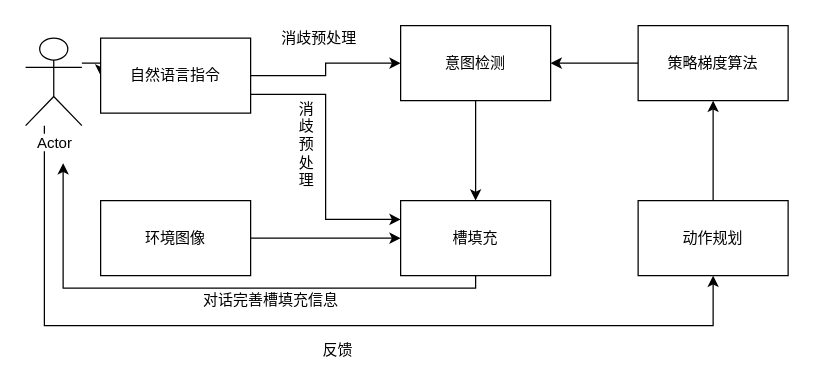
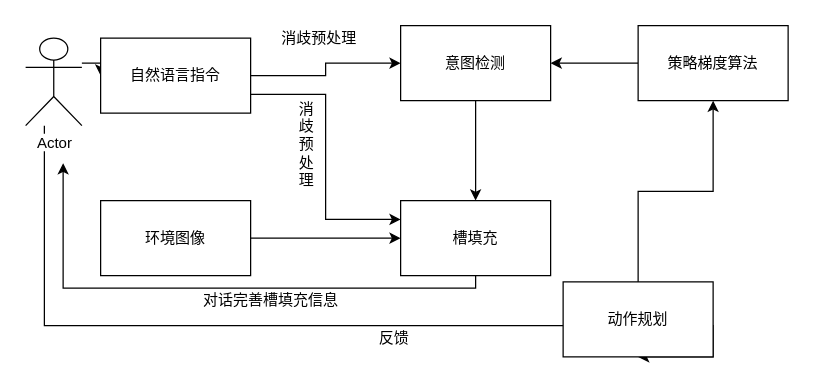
  <mxCell id="0" />
  <mxCell id="1" parent="0" />
  <mxCell id="2" value="" style="edgeStyle=orthogonalEdgeStyle;rounded=0;orthogonalLoop=1;jettySize=auto;html=1;entryX=0;entryY=0.5;entryDx=0;entryDy=0;" edge="1" parent="1" source="4" target="7"><mxGeometry relative="1" as="geometry"><Array as="points"><mxPoint x="50" y="50" /><mxPoint x="50" y="50" /></Array></mxGeometry></mxCell>
  <mxCell id="3" style="edgeStyle=orthogonalEdgeStyle;rounded=0;orthogonalLoop=1;jettySize=auto;html=1;entryX=0.5;entryY=1;entryDx=0;entryDy=0;" edge="1" parent="1" source="4" target="13"><mxGeometry relative="1" as="geometry"><Array as="points"><mxPoint x="35" y="260" /><mxPoint x="570" y="260" /></Array></mxGeometry></mxCell>
  <mxCell id="4" value="Actor" style="shape=umlActor;verticalLabelPosition=bottom;labelBackgroundColor=#ffffff;verticalAlign=top;html=1;" parent="1" vertex="1"><mxGeometry x="20" y="30" width="45" height="70" as="geometry" /></mxCell>
  <mxCell id="5" value="" style="edgeStyle=orthogonalEdgeStyle;rounded=0;orthogonalLoop=1;jettySize=auto;html=1;" edge="1" parent="1" source="7" target="9"><mxGeometry relative="1" as="geometry" /></mxCell>
  <mxCell id="6" style="edgeStyle=orthogonalEdgeStyle;rounded=0;orthogonalLoop=1;jettySize=auto;html=1;exitX=1;exitY=0.75;exitDx=0;exitDy=0;entryX=0;entryY=0.25;entryDx=0;entryDy=0;" edge="1" parent="1" source="7" target="11"><mxGeometry relative="1" as="geometry" /></mxCell>
  <mxCell id="7" value="自然语言指令" style="rounded=0;whiteSpace=wrap;html=1;" vertex="1" parent="1"><mxGeometry x="80" y="30" width="120" height="60" as="geometry" /></mxCell>
  <mxCell id="8" value="" style="edgeStyle=orthogonalEdgeStyle;rounded=0;orthogonalLoop=1;jettySize=auto;html=1;" edge="1" parent="1" source="9" target="11"><mxGeometry relative="1" as="geometry"><Array as="points"><mxPoint x="380" y="130" /><mxPoint x="380" y="130" /></Array></mxGeometry></mxCell>
  <mxCell id="9" value="意图检测" style="rounded=0;whiteSpace=wrap;html=1;" vertex="1" parent="1"><mxGeometry x="320" y="20" width="120" height="60" as="geometry" /></mxCell>
  <mxCell id="10" style="edgeStyle=orthogonalEdgeStyle;rounded=0;orthogonalLoop=1;jettySize=auto;html=1;" edge="1" parent="1" source="11"><mxGeometry relative="1" as="geometry"><mxPoint x="50" y="130" as="targetPoint" /><Array as="points"><mxPoint x="380" y="230" /><mxPoint x="50" y="230" /></Array></mxGeometry></mxCell>
  <mxCell id="11" value="槽填充" style="rounded=0;whiteSpace=wrap;html=1;" vertex="1" parent="1"><mxGeometry x="320" y="160" width="120" height="60" as="geometry" /></mxCell>
  <mxCell id="12" style="edgeStyle=orthogonalEdgeStyle;rounded=0;orthogonalLoop=1;jettySize=auto;html=1;exitX=0.5;exitY=0;exitDx=0;exitDy=0;entryX=0.5;entryY=1;entryDx=0;entryDy=0;" edge="1" parent="1" source="13" target="15"><mxGeometry relative="1" as="geometry" /></mxCell>
- <mxCell id="13" value="动作规划" style="rounded=0;whiteSpace=wrap;html=1;" vertex="1" parent="1"><mxGeometry x="510" y="160" width="120" height="60" as="geometry" /></mxCell>
+ <mxCell id="13" value="动作规划" style="rounded=0;whiteSpace=wrap;html=1;" vertex="1" parent="1"><mxGeometry x="450" y="225" width="120" height="60" as="geometry" /></mxCell>
  <mxCell id="14" value="" style="edgeStyle=orthogonalEdgeStyle;rounded=0;orthogonalLoop=1;jettySize=auto;html=1;entryX=1;entryY=0.5;entryDx=0;entryDy=0;" edge="1" parent="1" source="15" target="9"><mxGeometry relative="1" as="geometry"><mxPoint x="470" y="50" as="targetPoint" /></mxGeometry></mxCell>
  <mxCell id="15" value="策略梯度算法" style="rounded=0;whiteSpace=wrap;html=1;" vertex="1" parent="1"><mxGeometry x="510" y="20" width="120" height="60" as="geometry" /></mxCell>
  <mxCell id="16" value="" style="edgeStyle=orthogonalEdgeStyle;rounded=0;orthogonalLoop=1;jettySize=auto;html=1;" edge="1" parent="1" source="17" target="11"><mxGeometry relative="1" as="geometry" /></mxCell>
  <mxCell id="17" value="环境图像" style="rounded=0;whiteSpace=wrap;html=1;" vertex="1" parent="1"><mxGeometry x="80" y="160" width="120" height="60" as="geometry" /></mxCell>
- <mxCell id="18" value="反馈" style="text;html=1;strokeColor=none;fillColor=none;align=center;verticalAlign=middle;whiteSpace=wrap;rounded=0;" vertex="1" parent="1"><mxGeometry x="250" y="270" width="40" height="20" as="geometry" /></mxCell>
+ <mxCell id="18" value="反馈" style="text;html=1;strokeColor=none;fillColor=none;align=center;verticalAlign=middle;whiteSpace=wrap;rounded=0;" vertex="1" parent="1"><mxGeometry x="295" y="260" width="40" height="20" as="geometry" /></mxCell>
  <mxCell id="19" value="消歧预处理" style="text;html=1;strokeColor=none;fillColor=none;align=center;verticalAlign=middle;whiteSpace=wrap;rounded=0;" vertex="1" parent="1"><mxGeometry x="220" y="20" width="70" height="20" as="geometry" /></mxCell>
  <mxCell id="20" value="消歧预处理" style="text;html=1;strokeColor=none;fillColor=none;align=center;verticalAlign=middle;whiteSpace=wrap;rounded=0;" vertex="1" parent="1"><mxGeometry x="240" y="60" width="10" height="110" as="geometry" /></mxCell>
  <mxCell id="21" value="对话完善槽填充信息" style="text;html=1;strokeColor=none;fillColor=none;align=center;verticalAlign=middle;whiteSpace=wrap;rounded=0;" vertex="1" parent="1"><mxGeometry x="160" y="230" width="112.5" height="20" as="geometry" /></mxCell>
